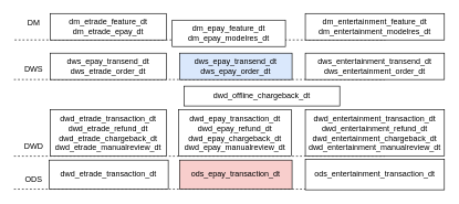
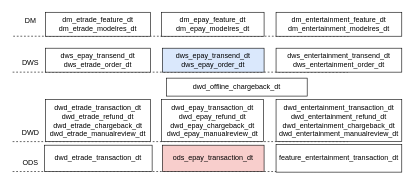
  <mxCell id="0" />
  <mxCell id="1" parent="0" />
  <mxCell id="2" value="" style="endArrow=none;dashed=1;html=1;" edge="1" parent="1"><mxGeometry width="50" height="50" relative="1" as="geometry"><mxPoint x="21" y="60" as="sourcePoint" /><mxPoint x="581" y="60" as="targetPoint" /></mxGeometry></mxCell>
  <mxCell id="3" value="ODS" style="text;html=1;strokeColor=none;fillColor=none;align=center;verticalAlign=middle;whiteSpace=wrap;rounded=0;" vertex="1" parent="1"><mxGeometry x="20" y="256" width="60" height="30" as="geometry" /></mxCell>
  <mxCell id="4" value="DWD" style="text;html=1;strokeColor=none;fillColor=none;align=center;verticalAlign=middle;whiteSpace=wrap;rounded=0;" vertex="1" parent="1"><mxGeometry x="20" y="206" width="60" height="30" as="geometry" /></mxCell>
  <mxCell id="5" value="" style="endArrow=none;dashed=1;html=1;" edge="1" parent="1"><mxGeometry width="50" height="50" relative="1" as="geometry"><mxPoint x="20" y="120" as="sourcePoint" /><mxPoint x="580" y="120" as="targetPoint" /></mxGeometry></mxCell>
  <mxCell id="6" value="" style="endArrow=none;dashed=1;html=1;" edge="1" parent="1"><mxGeometry width="50" height="50" relative="1" as="geometry"><mxPoint x="20" y="286" as="sourcePoint" /><mxPoint x="580" y="286" as="targetPoint" /></mxGeometry></mxCell>
  <mxCell id="7" value="" style="endArrow=none;dashed=1;html=1;" edge="1" parent="1"><mxGeometry width="50" height="50" relative="1" as="geometry"><mxPoint x="20" y="236" as="sourcePoint" /><mxPoint x="580" y="236" as="targetPoint" /></mxGeometry></mxCell>
  <mxCell id="8" value="DWS" style="text;html=1;strokeColor=none;fillColor=none;align=center;verticalAlign=middle;whiteSpace=wrap;rounded=0;" vertex="1" parent="1"><mxGeometry x="20" y="90" width="60" height="30" as="geometry" /></mxCell>
  <mxCell id="9" value="DM" style="text;html=1;strokeColor=none;fillColor=none;align=center;verticalAlign=middle;whiteSpace=wrap;rounded=0;" vertex="1" parent="1"><mxGeometry x="20" y="20" width="60" height="30" as="geometry" /></mxCell>
  <mxCell id="10" value="dwd_etrade_transaction_dt&lt;br&gt;dwd_etrade_refund_dt&lt;br&gt;dwd_etrade_chargeback_dt&lt;br&gt;dwd_etrade_manualreview_dt" style="rounded=0;whiteSpace=wrap;html=1;" vertex="1" parent="1"><mxGeometry x="75" y="166" width="175" height="70" as="geometry" /></mxCell>
  <mxCell id="11" value="&lt;span&gt;dwd_epay_transaction_dt&lt;/span&gt;&lt;br&gt;&lt;span&gt;dwd_epay_refund_dt&lt;/span&gt;&lt;br&gt;&lt;span&gt;dwd_epay_chargeback_dt&lt;/span&gt;&lt;br&gt;&lt;span&gt;dwd_epay_manualreview_dt&lt;/span&gt;" style="rounded=0;whiteSpace=wrap;html=1;" vertex="1" parent="1"><mxGeometry x="269" y="166" width="170" height="70" as="geometry" /></mxCell>
  <mxCell id="12" value="dwd_etrade_transaction_dt" style="rounded=0;whiteSpace=wrap;html=1;" vertex="1" parent="1"><mxGeometry x="73" y="242" width="180" height="44" as="geometry" /></mxCell>
  <mxCell id="13" value="ods_epay_transaction_dt" style="rounded=0;whiteSpace=wrap;html=1;fillColor=#f8cecc;" vertex="1" parent="1"><mxGeometry x="270" y="242" width="170" height="44" as="geometry" /></mxCell>
- <mxCell id="14" value="ods_entertainment_transaction_dt" style="rounded=0;whiteSpace=wrap;html=1;" vertex="1" parent="1"><mxGeometry x="460" y="241" width="210" height="46" as="geometry" /></mxCell>
+ <mxCell id="14" value="feature_entertainment_transaction_dt" style="rounded=0;whiteSpace=wrap;html=1;" vertex="1" parent="1"><mxGeometry x="460" y="241" width="210" height="46" as="geometry" /></mxCell>
  <mxCell id="15" value="&lt;span&gt;dwd_&lt;/span&gt;entertainment&lt;span&gt;_transaction_dt&lt;/span&gt;&lt;br&gt;&lt;span&gt;dwd_&lt;/span&gt;entertainment&lt;span&gt;_refund_dt&lt;/span&gt;&lt;br&gt;&lt;span&gt;dwd_&lt;/span&gt;entertainment&lt;span&gt;_chargeback_dt&lt;/span&gt;&lt;br&gt;&lt;span&gt;dwd_&lt;/span&gt;entertainment&lt;span&gt;_manualreview_dt&lt;/span&gt;" style="rounded=0;whiteSpace=wrap;html=1;" vertex="1" parent="1"><mxGeometry x="460" y="166" width="210" height="70" as="geometry" /></mxCell>
  <mxCell id="16" value="dws_epay_transend_dt&lt;br&gt;dws_etrade_order_dt" style="rounded=0;whiteSpace=wrap;html=1;" vertex="1" parent="1"><mxGeometry x="75" y="80" width="175" height="40" as="geometry" /></mxCell>
  <mxCell id="17" value="dws_epay_transend_dt&lt;br&gt;dws_epay_order_dt" style="rounded=0;whiteSpace=wrap;html=1;fillColor=#dae8fc;" vertex="1" parent="1"><mxGeometry x="270" y="80" width="170" height="40" as="geometry" /></mxCell>
  <mxCell id="18" value="dws_entertainment_transend_dt&lt;br&gt;dws_entertainment_order_dt" style="rounded=0;whiteSpace=wrap;html=1;" vertex="1" parent="1"><mxGeometry x="460" y="80" width="210" height="40" as="geometry" /></mxCell>
- <mxCell id="19" value="dm_etrade_feature_dt&lt;br&gt;dm_etrade_epay_dt" style="rounded=0;whiteSpace=wrap;html=1;" vertex="1" parent="1"><mxGeometry x="75" y="20" width="175" height="40" as="geometry" /></mxCell>
- <mxCell id="20" value="dm_epay_feature_dt&lt;br&gt;dm_epay_modelres_dt" style="rounded=0;whiteSpace=wrap;html=1;" vertex="1" parent="1"><mxGeometry x="259" y="30" width="171" height="40" as="geometry" /></mxCell>
+ <mxCell id="19" value="dm_etrade_feature_dt&lt;br&gt;dm_etrade_modelres_dt" style="rounded=0;whiteSpace=wrap;html=1;" vertex="1" parent="1"><mxGeometry x="75" y="20" width="175" height="40" as="geometry" /></mxCell>
+ <mxCell id="20" value="dm_epay_feature_dt&lt;br&gt;dm_epay_modelres_dt" style="rounded=0;whiteSpace=wrap;html=1;" vertex="1" parent="1"><mxGeometry x="269" y="20" width="171" height="40" as="geometry" /></mxCell>
  <mxCell id="21" value="dm_entertainment_feature_dt&lt;br&gt;dm_entertainment_modelres_dt" style="rounded=0;whiteSpace=wrap;html=1;" vertex="1" parent="1"><mxGeometry x="460" y="20" width="210" height="40" as="geometry" /></mxCell>
  <mxCell id="22" value="dwd_offline_chargeback_dt&lt;br&gt;" style="rounded=0;whiteSpace=wrap;html=1;" vertex="1" parent="1"><mxGeometry x="277" y="130" width="235" height="30" as="geometry" /></mxCell>
